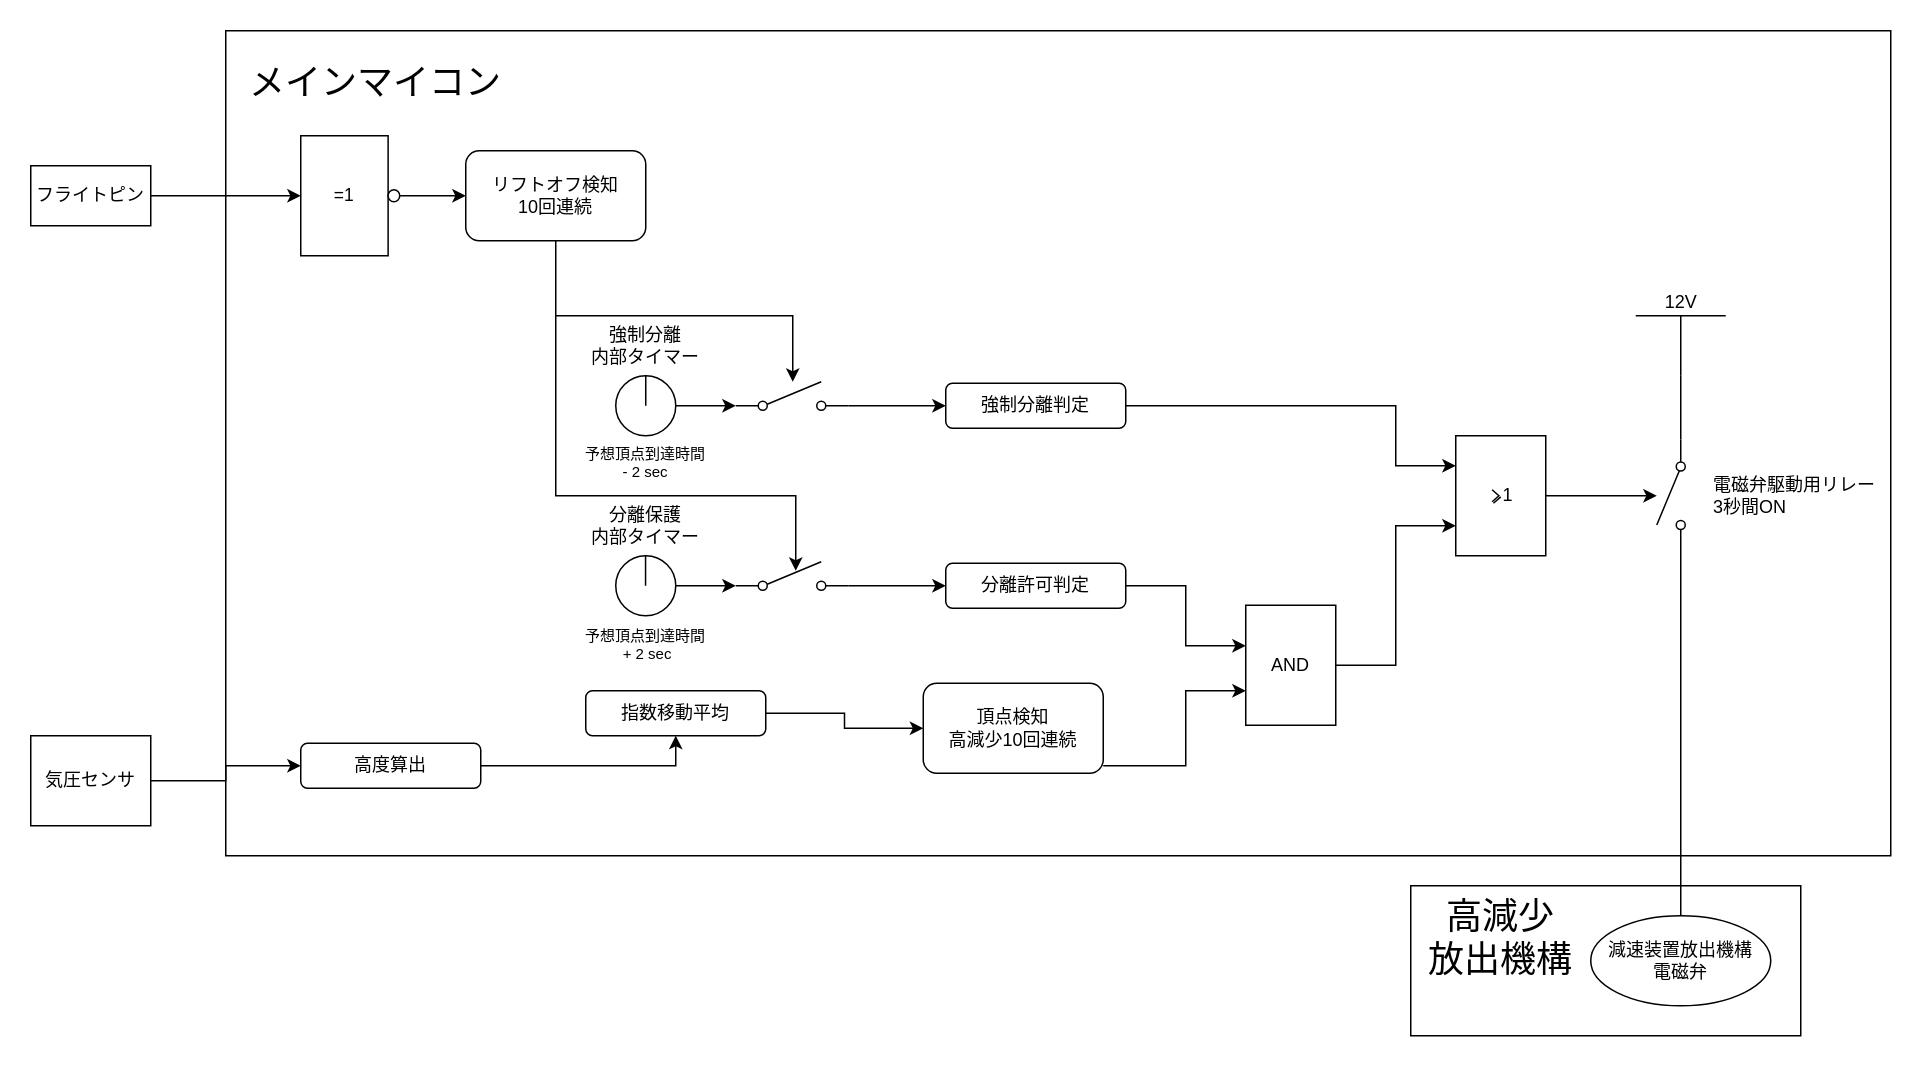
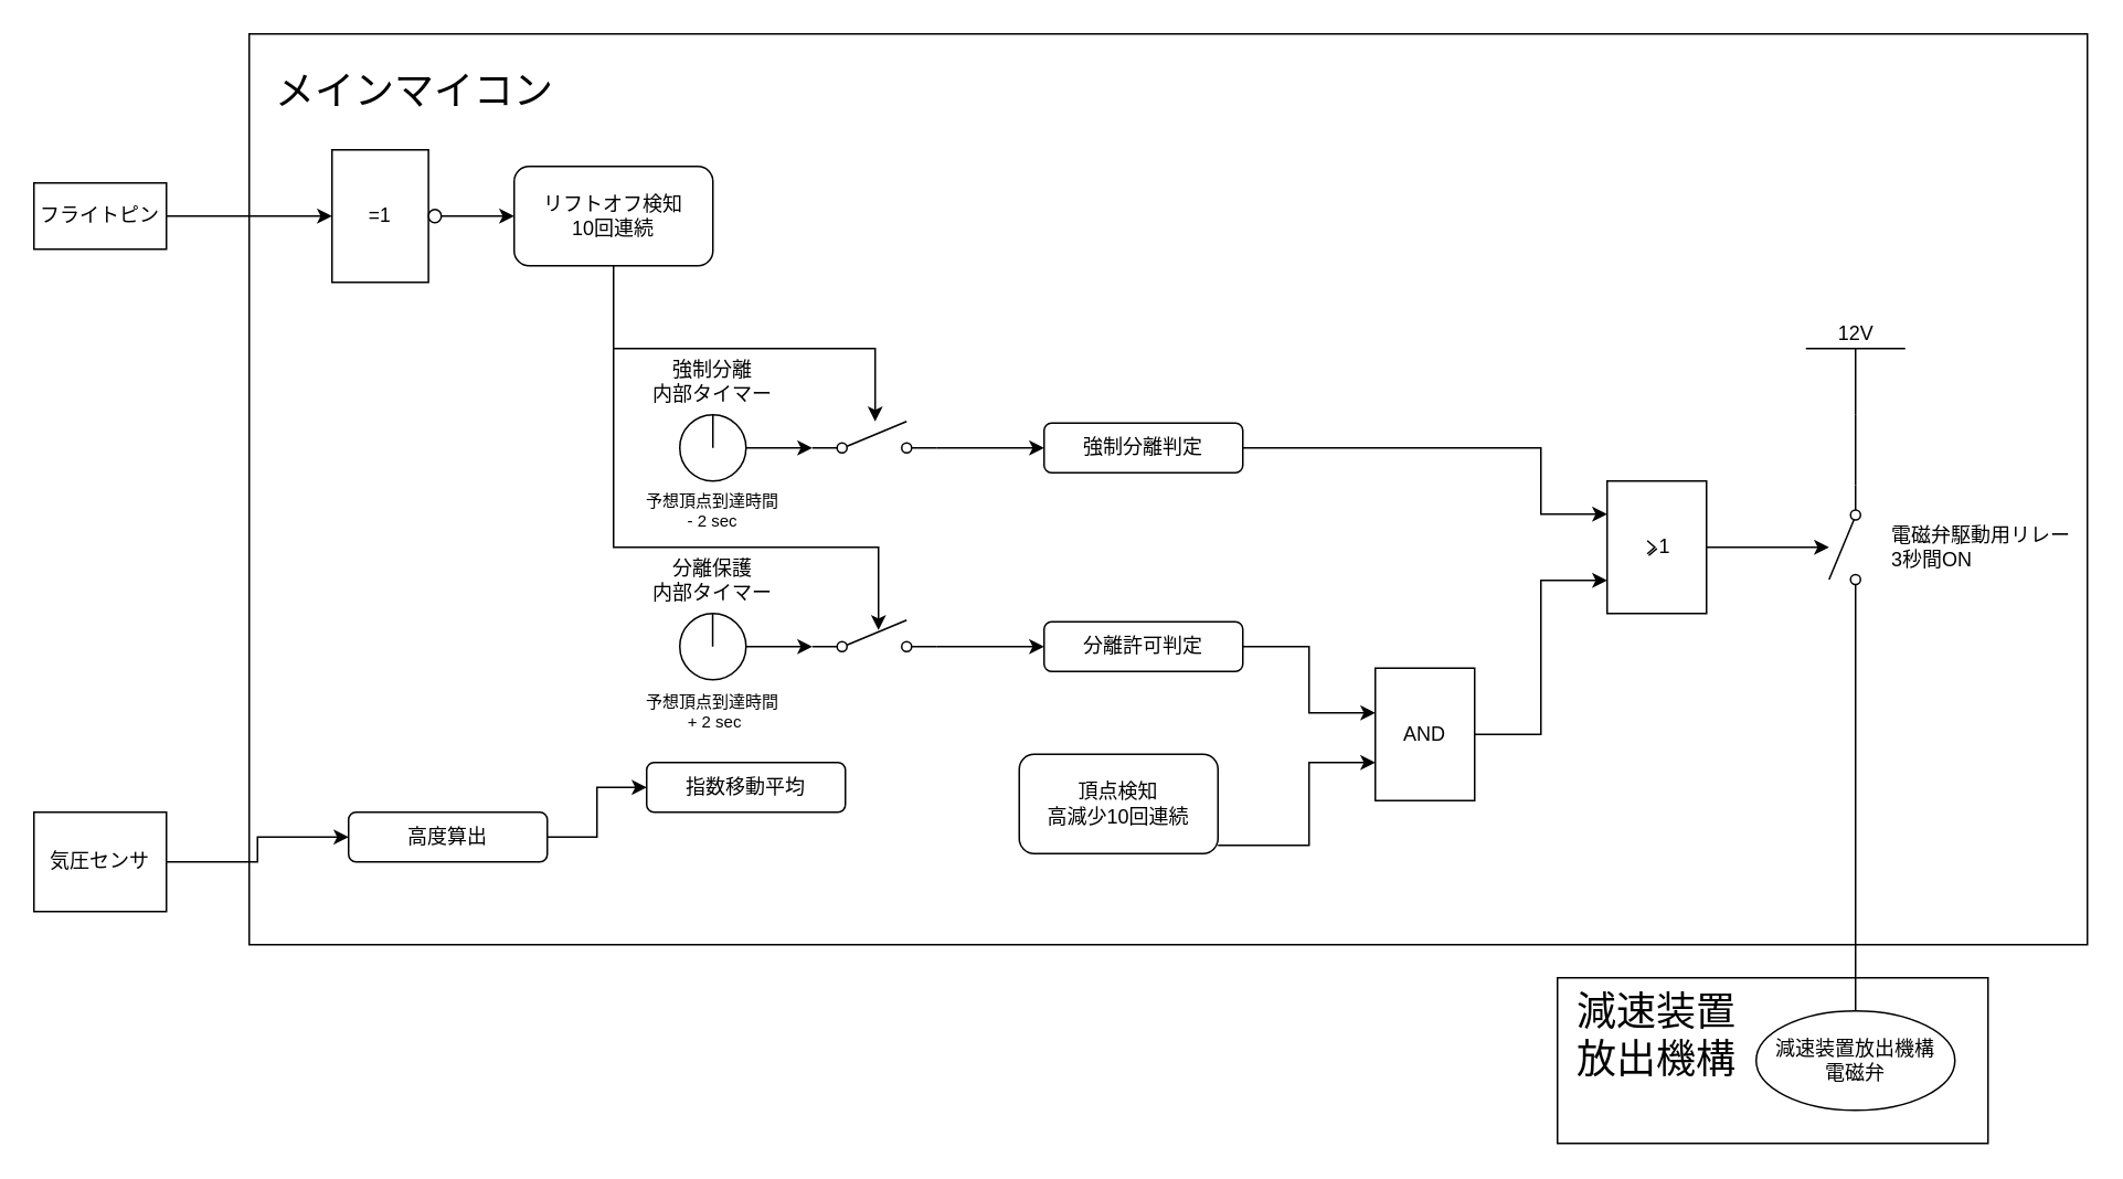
  <mxCell id="0" />
  <mxCell id="1" parent="0" />
  <mxCell id="2" value="" style="rounded=0;whiteSpace=wrap;html=1;fontSize=12;" parent="1" vertex="1"><mxGeometry x="940" y="590" width="260" height="100" as="geometry" /></mxCell>
  <mxCell id="3" value="" style="rounded=0;whiteSpace=wrap;html=1;fontSize=12;" parent="1" vertex="1"><mxGeometry x="150" y="20" width="1110" height="550" as="geometry" /></mxCell>
  <mxCell id="4" value="" style="edgeStyle=orthogonalEdgeStyle;rounded=0;orthogonalLoop=1;jettySize=auto;html=1;fontSize=17;" parent="1" source="5" edge="1"><mxGeometry relative="1" as="geometry"><mxPoint x="200" y="130" as="targetPoint" /></mxGeometry></mxCell>
  <mxCell id="5" value="フライトピン" style="rounded=0;whiteSpace=wrap;html=1;" parent="1" vertex="1"><mxGeometry x="20" y="110" width="80" height="40" as="geometry" /></mxCell>
  <mxCell id="6" style="edgeStyle=orthogonalEdgeStyle;rounded=0;orthogonalLoop=1;jettySize=auto;html=1;fontSize=17;" parent="1" source="7" target="11" edge="1"><mxGeometry relative="1" as="geometry"><Array as="points"><mxPoint x="370" y="210" /><mxPoint x="528" y="210" /></Array></mxGeometry></mxCell>
  <mxCell id="7" value="リフトオフ検知&lt;br&gt;10回連続" style="rounded=1;whiteSpace=wrap;html=1;" parent="1" vertex="1"><mxGeometry x="310" y="100" width="120" height="60" as="geometry" /></mxCell>
  <mxCell id="8" value="" style="edgeStyle=orthogonalEdgeStyle;rounded=0;orthogonalLoop=1;jettySize=auto;html=1;fontSize=17;entryX=0;entryY=0.8;entryDx=0;entryDy=0;" parent="1" source="9" target="11" edge="1"><mxGeometry relative="1" as="geometry"><mxPoint x="480" y="270" as="targetPoint" /></mxGeometry></mxCell>
  <mxCell id="9" value="" style="ellipse;whiteSpace=wrap;html=1;aspect=fixed;" parent="1" vertex="1"><mxGeometry x="410" y="250" width="40" height="40" as="geometry" /></mxCell>
  <mxCell id="10" value="" style="edgeStyle=orthogonalEdgeStyle;rounded=0;orthogonalLoop=1;jettySize=auto;html=1;fontSize=12;startArrow=none;startFill=0;endArrow=classic;endFill=1;exitX=1;exitY=0.8;exitDx=0;exitDy=0;" parent="1" source="11" target="26" edge="1"><mxGeometry relative="1" as="geometry"><mxPoint x="580" y="270" as="sourcePoint" /></mxGeometry></mxCell>
  <mxCell id="11" value="" style="shape=mxgraph.electrical.electro-mechanical.singleSwitch;aspect=fixed;elSwitchState=off;fontSize=17;" parent="1" vertex="1"><mxGeometry x="490" y="254" width="75" height="20" as="geometry" /></mxCell>
  <mxCell id="12" style="edgeStyle=orthogonalEdgeStyle;rounded=0;orthogonalLoop=1;jettySize=auto;html=1;entryX=0;entryY=0.8;entryDx=0;entryDy=0;" edge="1" parent="1" source="13" target="15"><mxGeometry relative="1" as="geometry" /></mxCell>
  <mxCell id="13" value="" style="ellipse;whiteSpace=wrap;html=1;aspect=fixed;" parent="1" vertex="1"><mxGeometry x="410" y="370" width="40" height="40" as="geometry" /></mxCell>
  <mxCell id="14" value="" style="edgeStyle=orthogonalEdgeStyle;rounded=0;orthogonalLoop=1;jettySize=auto;html=1;fontSize=12;startArrow=none;startFill=0;endArrow=classic;endFill=1;" parent="1" source="15" target="28" edge="1"><mxGeometry relative="1" as="geometry"><Array as="points"><mxPoint x="580" y="390" /><mxPoint x="580" y="390" /></Array></mxGeometry></mxCell>
  <mxCell id="15" value="" style="shape=mxgraph.electrical.electro-mechanical.singleSwitch;aspect=fixed;elSwitchState=off;fontSize=17;" parent="1" vertex="1"><mxGeometry x="490" y="374" width="75" height="20" as="geometry" /></mxCell>
  <mxCell id="16" value="" style="endArrow=none;html=1;rounded=0;fontSize=17;startArrow=classic;startFill=1;" parent="1" edge="1"><mxGeometry width="50" height="50" relative="1" as="geometry"><mxPoint x="530" y="380" as="sourcePoint" /><mxPoint x="370" y="210" as="targetPoint" /><Array as="points"><mxPoint x="530" y="330" /><mxPoint x="370" y="330" /></Array></mxGeometry></mxCell>
  <mxCell id="17" value="" style="endArrow=none;html=1;rounded=0;fontSize=17;" parent="1" edge="1"><mxGeometry width="50" height="50" relative="1" as="geometry"><mxPoint x="430" y="250" as="sourcePoint" /><mxPoint x="430" y="270" as="targetPoint" /></mxGeometry></mxCell>
  <mxCell id="18" value="" style="endArrow=none;html=1;rounded=0;fontSize=17;" parent="1" edge="1"><mxGeometry width="50" height="50" relative="1" as="geometry"><mxPoint x="429.87" y="370" as="sourcePoint" /><mxPoint x="429.87" y="390" as="targetPoint" /></mxGeometry></mxCell>
  <mxCell id="19" value="強制分離&lt;br style=&quot;font-size: 12px;&quot;&gt;内部タイマー" style="text;html=1;strokeColor=none;fillColor=none;align=center;verticalAlign=middle;whiteSpace=wrap;rounded=0;fontSize=12;" parent="1" vertex="1"><mxGeometry x="370" y="220" width="120" height="20" as="geometry" /></mxCell>
  <mxCell id="20" value="分離保護&lt;br style=&quot;font-size: 12px;&quot;&gt;内部タイマー" style="text;html=1;strokeColor=none;fillColor=none;align=center;verticalAlign=middle;whiteSpace=wrap;rounded=0;fontSize=12;" parent="1" vertex="1"><mxGeometry x="370" y="340" width="120" height="20" as="geometry" /></mxCell>
  <mxCell id="21" value="予想頂点到達時間&lt;br style=&quot;font-size: 10px;&quot;&gt;- 2 sec" style="text;html=1;strokeColor=none;fillColor=none;align=center;verticalAlign=middle;whiteSpace=wrap;rounded=0;fontSize=10;" parent="1" vertex="1"><mxGeometry x="385" y="292.5" width="90" height="30" as="geometry" /></mxCell>
  <mxCell id="22" value="予想頂点到達時間&lt;br style=&quot;font-size: 10px;&quot;&gt;&amp;nbsp;+ 2 sec" style="text;html=1;strokeColor=none;fillColor=none;align=center;verticalAlign=middle;whiteSpace=wrap;rounded=0;fontSize=10;" parent="1" vertex="1"><mxGeometry x="385" y="414" width="90" height="30" as="geometry" /></mxCell>
  <mxCell id="23" value="" style="edgeStyle=orthogonalEdgeStyle;rounded=0;orthogonalLoop=1;jettySize=auto;html=1;fontSize=10;startArrow=none;startFill=0;endArrow=classic;endFill=1;" parent="1" source="24" target="7" edge="1"><mxGeometry relative="1" as="geometry" /></mxCell>
  <mxCell id="24" value="" style="verticalLabelPosition=bottom;shadow=0;dashed=0;align=center;html=1;verticalAlign=top;shape=mxgraph.electrical.iec_logic_gates.not_2;fontSize=10;" parent="1" vertex="1"><mxGeometry x="200" y="90" width="66" height="80" as="geometry" /></mxCell>
  <mxCell id="25" style="edgeStyle=orthogonalEdgeStyle;rounded=0;orthogonalLoop=1;jettySize=auto;html=1;fontSize=12;startArrow=none;startFill=0;endArrow=classic;endFill=1;" parent="1" source="26" target="40" edge="1"><mxGeometry relative="1" as="geometry"><Array as="points"><mxPoint x="930" y="270" /><mxPoint x="930" y="310" /></Array></mxGeometry></mxCell>
  <mxCell id="26" value="強制分離判定" style="rounded=1;whiteSpace=wrap;html=1;fontSize=12;" parent="1" vertex="1"><mxGeometry x="630" y="255" width="120" height="30" as="geometry" /></mxCell>
  <mxCell id="27" style="edgeStyle=orthogonalEdgeStyle;rounded=0;orthogonalLoop=1;jettySize=auto;html=1;fontSize=12;startArrow=none;startFill=0;endArrow=classic;endFill=1;" parent="1" source="28" edge="1"><mxGeometry relative="1" as="geometry"><mxPoint x="830" y="430" as="targetPoint" /><Array as="points"><mxPoint x="790" y="390" /><mxPoint x="790" y="430" /><mxPoint x="830" y="430" /></Array></mxGeometry></mxCell>
  <mxCell id="28" value="分離許可判定" style="rounded=1;whiteSpace=wrap;html=1;fontSize=12;" parent="1" vertex="1"><mxGeometry x="630" y="375" width="120" height="30" as="geometry" /></mxCell>
  <mxCell id="29" style="edgeStyle=orthogonalEdgeStyle;rounded=0;orthogonalLoop=1;jettySize=auto;html=1;fontSize=12;startArrow=none;startFill=0;endArrow=classic;endFill=1;" parent="1" source="30" target="38" edge="1"><mxGeometry relative="1" as="geometry"><Array as="points"><mxPoint x="790" y="510" /><mxPoint x="790" y="460" /></Array></mxGeometry></mxCell>
  <mxCell id="30" value="頂点検知&lt;br&gt;高減少10回連続" style="rounded=1;whiteSpace=wrap;html=1;" parent="1" vertex="1"><mxGeometry x="615" y="455" width="120" height="60" as="geometry" /></mxCell>
- <mxCell id="31" style="edgeStyle=orthogonalEdgeStyle;rounded=0;orthogonalLoop=1;jettySize=auto;html=1;entryX=0;entryY=0.5;entryDx=0;entryDy=0;fontSize=12;startArrow=none;startFill=0;endArrow=classic;endFill=1;" parent="1" source="32" target="30" edge="1"><mxGeometry relative="1" as="geometry" /></mxCell>
  <mxCell id="32" value="指数移動平均" style="rounded=1;whiteSpace=wrap;html=1;fontSize=12;" parent="1" vertex="1"><mxGeometry x="390" y="460" width="120" height="30" as="geometry" /></mxCell>
  <mxCell id="33" value="" style="edgeStyle=orthogonalEdgeStyle;rounded=0;orthogonalLoop=1;jettySize=auto;html=1;fontSize=12;startArrow=none;startFill=0;endArrow=classic;endFill=1;" parent="1" source="34" target="32" edge="1"><mxGeometry relative="1" as="geometry" /></mxCell>
- <mxCell id="34" value="高度算出" style="rounded=1;whiteSpace=wrap;html=1;fontSize=12;" parent="1" vertex="1"><mxGeometry x="200" y="495" width="120" height="30" as="geometry" /></mxCell>
+ <mxCell id="34" value="高度算出" style="rounded=1;whiteSpace=wrap;html=1;fontSize=12;" parent="1" vertex="1"><mxGeometry x="210" y="490" width="120" height="30" as="geometry" /></mxCell>
  <mxCell id="35" value="" style="edgeStyle=orthogonalEdgeStyle;rounded=0;orthogonalLoop=1;jettySize=auto;html=1;fontSize=12;startArrow=none;startFill=0;endArrow=classic;endFill=1;" parent="1" source="36" target="34" edge="1"><mxGeometry relative="1" as="geometry" /></mxCell>
  <mxCell id="36" value="気圧センサ" style="rounded=0;whiteSpace=wrap;html=1;" parent="1" vertex="1"><mxGeometry x="20" y="490" width="80" height="60" as="geometry" /></mxCell>
  <mxCell id="37" style="edgeStyle=orthogonalEdgeStyle;rounded=0;orthogonalLoop=1;jettySize=auto;html=1;fontSize=12;startArrow=none;startFill=0;endArrow=classic;endFill=1;" parent="1" source="38" target="40" edge="1"><mxGeometry relative="1" as="geometry"><Array as="points"><mxPoint x="930" y="443" /><mxPoint x="930" y="350" /></Array></mxGeometry></mxCell>
  <mxCell id="38" value="" style="verticalLabelPosition=bottom;shadow=0;dashed=0;align=center;html=1;verticalAlign=top;shape=mxgraph.electrical.iec_logic_gates.and;fontSize=12;" parent="1" vertex="1"><mxGeometry x="830" y="403" width="60" height="80" as="geometry" /></mxCell>
  <mxCell id="39" value="" style="edgeStyle=orthogonalEdgeStyle;rounded=0;orthogonalLoop=1;jettySize=auto;html=1;fontSize=12;startArrow=none;startFill=0;endArrow=classic;endFill=1;" parent="1" source="40" target="42" edge="1"><mxGeometry relative="1" as="geometry" /></mxCell>
  <mxCell id="40" value="" style="verticalLabelPosition=bottom;shadow=0;dashed=0;align=center;html=1;verticalAlign=top;shape=mxgraph.electrical.iec_logic_gates.or;fontSize=12;" parent="1" vertex="1"><mxGeometry x="970" y="290" width="60" height="80" as="geometry" /></mxCell>
  <mxCell id="41" style="edgeStyle=orthogonalEdgeStyle;rounded=0;orthogonalLoop=1;jettySize=auto;html=1;entryX=0.5;entryY=0;entryDx=0;entryDy=0;fontSize=12;startArrow=none;startFill=0;endArrow=none;endFill=0;" parent="1" source="42" target="45" edge="1"><mxGeometry relative="1" as="geometry"><Array as="points"><mxPoint x="1120" y="400" /><mxPoint x="1120" y="400" /></Array></mxGeometry></mxCell>
  <mxCell id="42" value="" style="shape=mxgraph.electrical.electro-mechanical.singleSwitch;aspect=fixed;elSwitchState=off;fontSize=12;direction=south;flipV=0;flipH=1;" parent="1" vertex="1"><mxGeometry x="1104" y="292.5" width="20" height="75" as="geometry" /></mxCell>
  <mxCell id="43" value="" style="edgeStyle=orthogonalEdgeStyle;rounded=0;orthogonalLoop=1;jettySize=auto;html=1;fontSize=12;startArrow=none;startFill=0;endArrow=none;endFill=0;" parent="1" source="44" target="42" edge="1"><mxGeometry relative="1" as="geometry"><Array as="points"><mxPoint x="1120" y="290" /><mxPoint x="1120" y="290" /></Array></mxGeometry></mxCell>
  <mxCell id="44" value="12V" style="verticalLabelPosition=top;verticalAlign=bottom;shape=mxgraph.electrical.signal_sources.vdd;shadow=0;dashed=0;align=center;strokeWidth=1;fontSize=12;html=1;flipV=1;" parent="1" vertex="1"><mxGeometry x="1090" y="210" width="60" height="40" as="geometry" /></mxCell>
  <mxCell id="45" value="減速装置放出機構&lt;br&gt;電磁弁" style="ellipse;whiteSpace=wrap;html=1;fontSize=12;" parent="1" vertex="1"><mxGeometry x="1060" y="610" width="120" height="60" as="geometry" /></mxCell>
  <mxCell id="46" value="電磁弁駆動用リレー&lt;br&gt;3秒間ON" style="text;html=1;strokeColor=none;fillColor=none;align=left;verticalAlign=middle;whiteSpace=wrap;rounded=0;fontSize=12;" parent="1" vertex="1"><mxGeometry x="1140" y="327.5" width="120" height="5" as="geometry" /></mxCell>
  <mxCell id="47" value="メインマイコン" style="text;html=1;strokeColor=none;fillColor=none;align=center;verticalAlign=middle;whiteSpace=wrap;rounded=0;fontSize=24;" parent="1" vertex="1"><mxGeometry x="160" y="30" width="180" height="50" as="geometry" /></mxCell>
- <mxCell id="48" value="高減少&lt;br&gt;放出機構" style="text;html=1;strokeColor=none;fillColor=none;align=center;verticalAlign=middle;whiteSpace=wrap;rounded=0;fontSize=24;" parent="1" vertex="1"><mxGeometry x="950" y="600" width="100" height="50" as="geometry" /></mxCell>
+ <mxCell id="48" value="減速装置&lt;br&gt;放出機構" style="text;html=1;strokeColor=none;fillColor=none;align=center;verticalAlign=middle;whiteSpace=wrap;rounded=0;fontSize=24;" parent="1" vertex="1"><mxGeometry x="950" y="600" width="100" height="50" as="geometry" /></mxCell>
